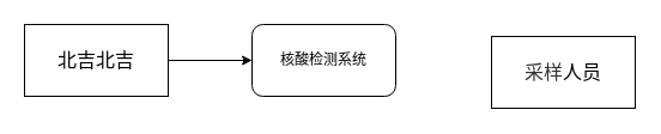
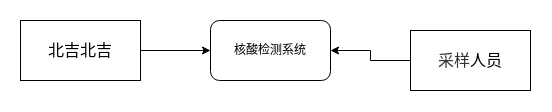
  <mxCell id="0" />
  <mxCell id="1" parent="0" />
  <mxCell id="2" value="核酸检测系统" style="rounded=1;whiteSpace=wrap;html=1;" vertex="1" parent="1"><mxGeometry x="210" y="20" width="120" height="60" as="geometry" /></mxCell>
  <mxCell id="3" value="" style="edgeStyle=orthogonalEdgeStyle;rounded=0;orthogonalLoop=1;jettySize=auto;html=1;" edge="1" parent="1" source="4" target="2"><mxGeometry relative="1" as="geometry" /></mxCell>
  <mxCell id="4" value="&lt;p class=&quot;MsoNormal&quot;&gt;&lt;span style=&quot;font-size: 12.0pt&quot;&gt;北吉北吉&lt;/span&gt;&lt;/p&gt;" style="rounded=0;whiteSpace=wrap;html=1;" vertex="1" parent="1"><mxGeometry x="20" y="20" width="120" height="60" as="geometry" /></mxCell>
+ <mxCell id="5" value="" style="edgeStyle=orthogonalEdgeStyle;rounded=0;orthogonalLoop=1;jettySize=auto;html=1;" edge="1" parent="1" source="6" target="2"><mxGeometry relative="1" as="geometry" /></mxCell>
  <mxCell id="6" value="&lt;p class=&quot;MsoNormal&quot;&gt;&lt;span style=&quot;color: rgb(51 , 51 , 51) ; letter-spacing: 0pt ; font-size: 12pt ; background: rgb(255 , 255 , 255)&quot;&gt;&lt;font face=&quot;楷体&quot;&gt;采样&lt;/font&gt;&lt;/span&gt;&lt;span style=&quot;font-size: 12.0pt&quot;&gt;人员&lt;/span&gt;&lt;/p&gt;" style="rounded=0;whiteSpace=wrap;html=1;" vertex="1" parent="1"><mxGeometry x="410" y="30" width="120" height="60" as="geometry" /></mxCell>
